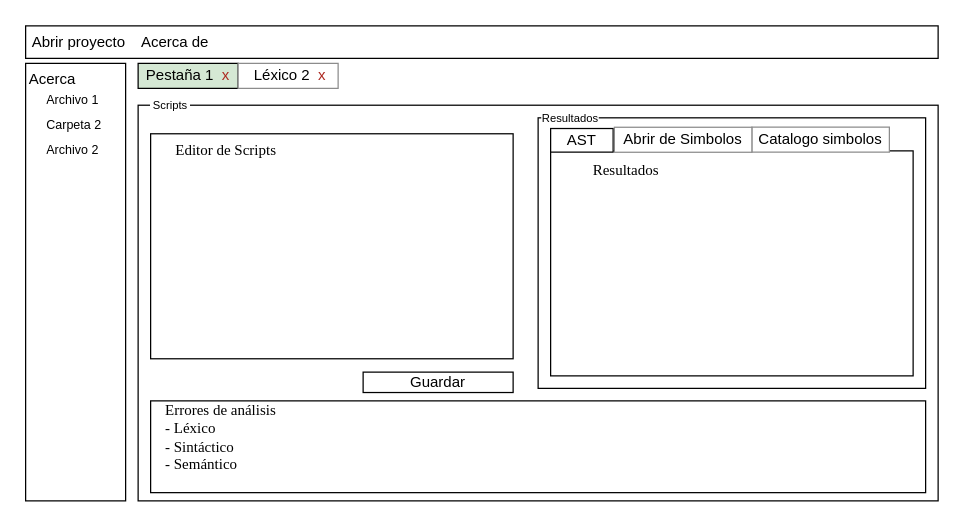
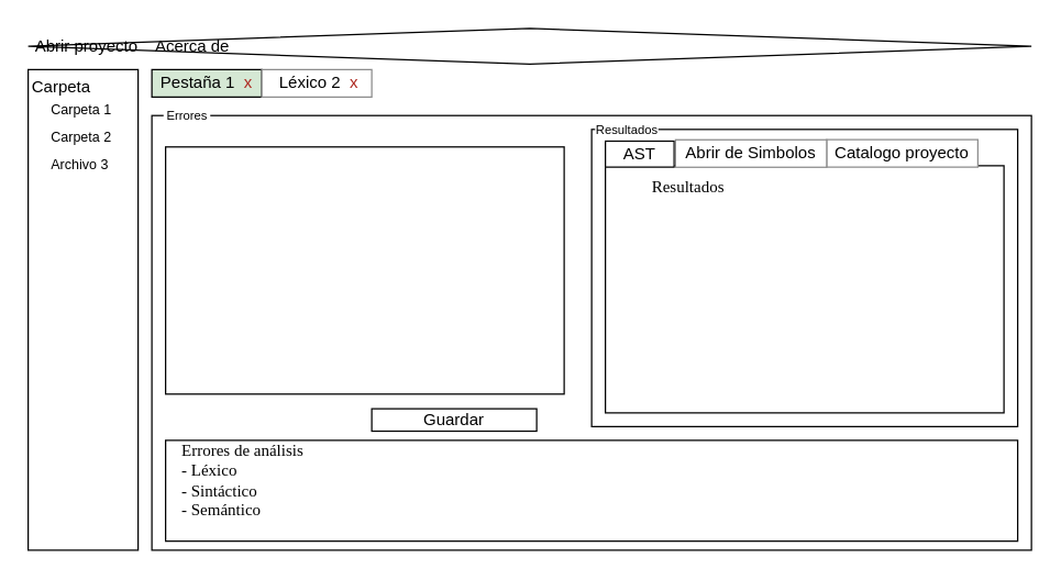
  <mxCell id="0" />
  <mxCell id="1" parent="0" />
  <mxCell id="2" value="" style="rounded=0;whiteSpace=wrap;html=1;" vertex="1" parent="1"><mxGeometry x="20" y="50" width="80" height="350" as="geometry" /></mxCell>
  <mxCell id="3" value="" style="group" vertex="1" connectable="0" parent="1"><mxGeometry x="120" y="90" width="630" height="310" as="geometry" /></mxCell>
  <mxCell id="4" value="" style="group" vertex="1" connectable="0" parent="3"><mxGeometry y="16.316" width="630" height="293.684" as="geometry" /></mxCell>
  <mxCell id="5" value="" style="rounded=0;whiteSpace=wrap;html=1;" vertex="1" parent="4"><mxGeometry x="-10" y="-22.842" width="640" height="316.526" as="geometry" /></mxCell>
  <mxCell id="6" value="&lt;pre&gt;&lt;br&gt;&lt;/pre&gt;" style="rounded=0;whiteSpace=wrap;html=1;align=left;" vertex="1" parent="4"><mxGeometry width="290" height="180" as="geometry" /></mxCell>
- <mxCell id="7" value="&lt;font face=&quot;Victor Mono&quot;&gt;Editor de Scripts&lt;/font&gt;" style="text;html=1;align=center;verticalAlign=middle;whiteSpace=wrap;rounded=0;" vertex="1" parent="4"><mxGeometry x="2" y="1.632" width="117" height="24.474" as="geometry" /></mxCell>
- <mxCell id="8" value="&lt;span style=&quot;background-color: light-dark(rgb(255, 255, 255), rgb(237, 237, 237));&quot;&gt;&lt;font style=&quot;font-size: 9px;&quot;&gt;&amp;nbsp;Scripts&amp;nbsp;&lt;/font&gt;&lt;/span&gt;" style="text;html=1;align=center;verticalAlign=middle;whiteSpace=wrap;rounded=0;" vertex="1" parent="4"><mxGeometry x="-14" y="-35.895" width="60" height="24.474" as="geometry" /></mxCell>
- <mxCell id="9" value="Guardar" style="rounded=0;whiteSpace=wrap;html=1;" vertex="1" parent="4"><mxGeometry x="170" y="190.687" width="120" height="16.316" as="geometry" /></mxCell>
+ <mxCell id="8" value="&lt;span style=&quot;background-color: light-dark(rgb(255, 255, 255), rgb(237, 237, 237));&quot;&gt;&lt;font style=&quot;font-size: 9px;&quot;&gt;&amp;nbsp;Errores&amp;nbsp;&lt;/font&gt;&lt;/span&gt;" style="text;html=1;align=center;verticalAlign=middle;whiteSpace=wrap;rounded=0;" vertex="1" parent="4"><mxGeometry x="-14" y="-35.895" width="60" height="24.474" as="geometry" /></mxCell>
+ <mxCell id="9" value="Guardar" style="rounded=0;whiteSpace=wrap;html=1;" vertex="1" parent="4"><mxGeometry x="150" y="190.687" width="120" height="16.316" as="geometry" /></mxCell>
  <mxCell id="10" value="" style="group" vertex="1" connectable="0" parent="4"><mxGeometry y="213.68" width="630" height="73.421" as="geometry" /></mxCell>
  <mxCell id="11" value="" style="rounded=0;whiteSpace=wrap;html=1;" vertex="1" parent="10"><mxGeometry width="620" height="73.421" as="geometry" /></mxCell>
  <mxCell id="12" value="&lt;font face=&quot;Victor Mono&quot;&gt;Errores de análisis&lt;/font&gt;&lt;div&gt;&lt;font face=&quot;Victor Mono&quot;&gt;- Léxico&lt;/font&gt;&lt;/div&gt;&lt;div&gt;&lt;font face=&quot;Victor Mono&quot;&gt;- Sintáctico&lt;/font&gt;&lt;/div&gt;&lt;div&gt;&lt;font face=&quot;Victor Mono&quot;&gt;- Semántico&lt;/font&gt;&lt;/div&gt;" style="text;html=1;align=left;verticalAlign=middle;whiteSpace=wrap;rounded=0;" vertex="1" parent="10"><mxGeometry x="10" y="8.158" width="220" height="40.789" as="geometry" /></mxCell>
  <mxCell id="13" value="" style="group" vertex="1" connectable="0" parent="1"><mxGeometry x="440" y="120" width="300" height="190" as="geometry" /></mxCell>
  <mxCell id="14" value="" style="rounded=0;whiteSpace=wrap;html=1;" vertex="1" parent="13"><mxGeometry x="-10" y="-26.44" width="310" height="216.44" as="geometry" /></mxCell>
  <mxCell id="15" value="&lt;pre&gt;&lt;br&gt;&lt;/pre&gt;" style="rounded=0;whiteSpace=wrap;html=1;align=left;" vertex="1" parent="13"><mxGeometry width="290" height="180" as="geometry" /></mxCell>
  <mxCell id="16" value="&lt;font face=&quot;Victor Mono&quot;&gt;Resultados&lt;/font&gt;" style="text;html=1;align=center;verticalAlign=middle;whiteSpace=wrap;rounded=0;" vertex="1" parent="13"><mxGeometry x="2" y="1.889" width="117" height="28.333" as="geometry" /></mxCell>
  <mxCell id="17" value="&lt;span style=&quot;background-color: light-dark(rgb(255, 255, 255), rgb(237, 237, 237));&quot;&gt;&lt;font style=&quot;font-size: 9px;&quot;&gt;Resultados&lt;/font&gt;&lt;/span&gt;" style="text;html=1;align=center;verticalAlign=middle;whiteSpace=wrap;rounded=0;" vertex="1" parent="13"><mxGeometry x="-14" y="-41.556" width="60" height="28.333" as="geometry" /></mxCell>
  <mxCell id="18" value="AST" style="rounded=0;whiteSpace=wrap;html=1;" vertex="1" parent="13"><mxGeometry y="-17.89" width="50" height="18.89" as="geometry" /></mxCell>
- <mxCell id="19" value="Catalogo simbolos" style="rounded=0;whiteSpace=wrap;html=1;strokeColor=#8C8C8C;" vertex="1" parent="13"><mxGeometry x="161" y="-19" width="110" height="20" as="geometry" /></mxCell>
- <mxCell id="20" value="&lt;font style=&quot;font-size: 10px;&quot;&gt;Archivo 1&lt;/font&gt;" style="text;strokeColor=none;fillColor=none;align=left;verticalAlign=middle;spacingLeft=4;spacingRight=4;overflow=hidden;points=[[0,0.5],[1,0.5]];portConstraint=eastwest;rotatable=0;whiteSpace=wrap;html=1;" vertex="1" parent="1"><mxGeometry x="31" y="64" width="60" height="30" as="geometry" /></mxCell>
+ <mxCell id="19" value="Catalogo proyecto" style="rounded=0;whiteSpace=wrap;html=1;strokeColor=#8C8C8C;" vertex="1" parent="13"><mxGeometry x="161" y="-19" width="110" height="20" as="geometry" /></mxCell>
+ <mxCell id="20" value="&lt;font style=&quot;font-size: 10px;&quot;&gt;Carpeta 1&lt;/font&gt;" style="text;strokeColor=none;fillColor=none;align=left;verticalAlign=middle;spacingLeft=4;spacingRight=4;overflow=hidden;points=[[0,0.5],[1,0.5]];portConstraint=eastwest;rotatable=0;whiteSpace=wrap;html=1;" vertex="1" parent="1"><mxGeometry x="31" y="64" width="60" height="30" as="geometry" /></mxCell>
  <mxCell id="21" value="&lt;font style=&quot;font-size: 10px;&quot;&gt;Carpeta 2&lt;/font&gt;" style="text;strokeColor=none;fillColor=none;align=left;verticalAlign=middle;spacingLeft=4;spacingRight=4;overflow=hidden;points=[[0,0.5],[1,0.5]];portConstraint=eastwest;rotatable=0;whiteSpace=wrap;html=1;" vertex="1" parent="1"><mxGeometry x="31" y="84" width="60" height="30" as="geometry" /></mxCell>
- <mxCell id="22" value="&lt;font style=&quot;font-size: 10px;&quot;&gt;Archivo 2&lt;/font&gt;" style="text;strokeColor=none;fillColor=none;align=left;verticalAlign=middle;spacingLeft=4;spacingRight=4;overflow=hidden;points=[[0,0.5],[1,0.5]];portConstraint=eastwest;rotatable=0;whiteSpace=wrap;html=1;" vertex="1" parent="1"><mxGeometry x="31" y="104" width="60" height="30" as="geometry" /></mxCell>
- <mxCell id="23" value="Acerca&amp;nbsp;&amp;nbsp;" style="text;html=1;align=left;verticalAlign=middle;whiteSpace=wrap;rounded=0;" vertex="1" parent="1"><mxGeometry x="21" y="54" width="60" height="18" as="geometry" /></mxCell>
- <mxCell id="24" value="&amp;nbsp;Abrir proyecto&amp;nbsp; &amp;nbsp; Acerca de&amp;nbsp;" style="rounded=0;whiteSpace=wrap;html=1;align=left;" vertex="1" parent="1"><mxGeometry x="20" y="20" width="730" height="26" as="geometry" /></mxCell>
+ <mxCell id="22" value="&lt;font style=&quot;font-size: 10px;&quot;&gt;Archivo 3&lt;/font&gt;" style="text;strokeColor=none;fillColor=none;align=left;verticalAlign=middle;spacingLeft=4;spacingRight=4;overflow=hidden;points=[[0,0.5],[1,0.5]];portConstraint=eastwest;rotatable=0;whiteSpace=wrap;html=1;" vertex="1" parent="1"><mxGeometry x="31" y="104" width="60" height="30" as="geometry" /></mxCell>
+ <mxCell id="23" value="Carpeta&amp;nbsp;&amp;nbsp;" style="text;html=1;align=left;verticalAlign=middle;whiteSpace=wrap;rounded=0;" vertex="1" parent="1"><mxGeometry x="21" y="54" width="60" height="18" as="geometry" /></mxCell>
+ <mxCell id="24" value="&amp;nbsp;Abrir proyecto&amp;nbsp; &amp;nbsp; Acerca de&amp;nbsp;" style="rhombus;whiteSpace=wrap;html=1;align=left;" vertex="1" parent="1"><mxGeometry x="20" y="20" width="730" height="26" as="geometry" /></mxCell>
  <mxCell id="25" value="Pestaña 1&amp;nbsp; &lt;font style=&quot;color: rgb(173, 40, 32);&quot;&gt;x&lt;/font&gt;" style="rounded=0;whiteSpace=wrap;html=1;fillColor=#d5e8d4;" vertex="1" parent="1"><mxGeometry x="110" y="50" width="80" height="20" as="geometry" /></mxCell>
  <mxCell id="26" value="&amp;nbsp;Léxico 2&amp;nbsp; &lt;font style=&quot;color: rgb(173, 40, 32);&quot;&gt;x&lt;/font&gt;" style="rounded=0;whiteSpace=wrap;html=1;strokeColor=#8C8C8C;" vertex="1" parent="1"><mxGeometry x="190" y="50" width="80" height="20" as="geometry" /></mxCell>
  <mxCell id="27" value="Abrir de Simbolos" style="rounded=0;whiteSpace=wrap;html=1;strokeColor=#8C8C8C;" vertex="1" parent="1"><mxGeometry x="491" y="101.11" width="110" height="20" as="geometry" /></mxCell>
